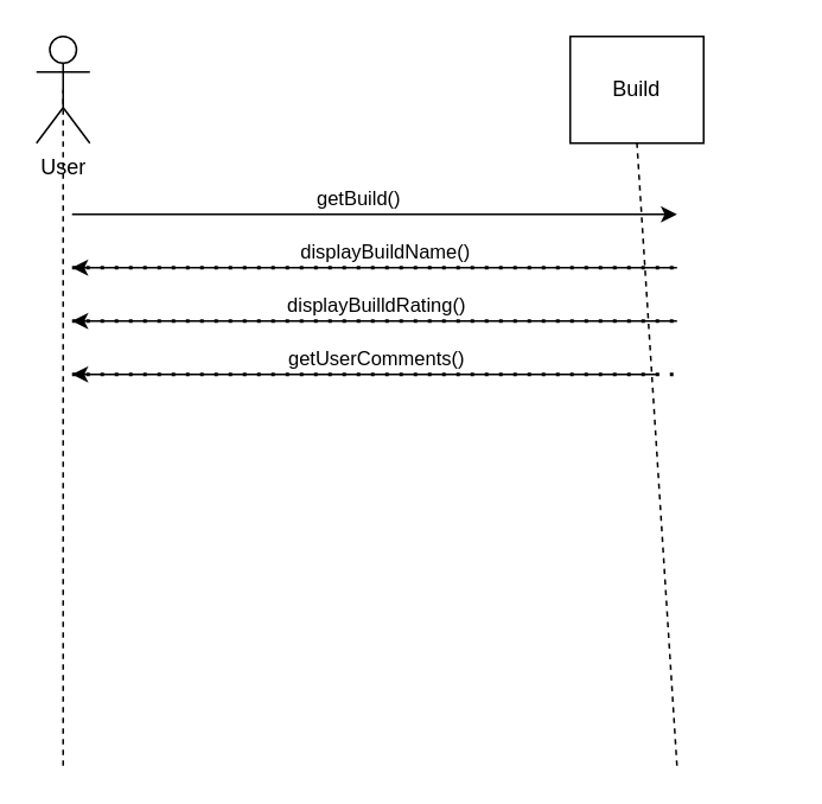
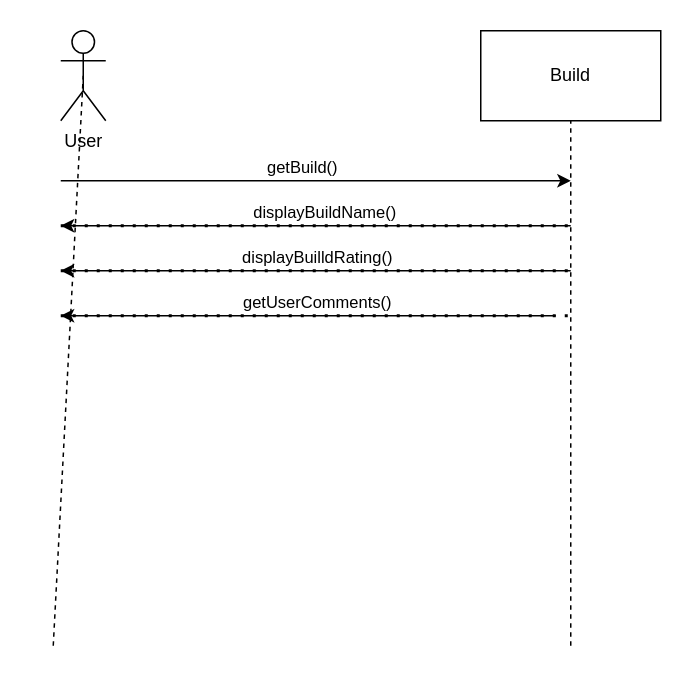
  <mxCell id="0" />
  <mxCell id="1" parent="0" />
- <mxCell id="2" value="Build" style="rounded=0;whiteSpace=wrap;html=1;" vertex="1" parent="1"><mxGeometry x="320" y="20" width="75" height="60" as="geometry" /></mxCell>
- <mxCell id="3" value="User" style="shape=umlActor;verticalLabelPosition=bottom;verticalAlign=top;html=1;outlineConnect=0;" vertex="1" parent="1"><mxGeometry x="20" y="20" width="30" height="60" as="geometry" /></mxCell>
+ <mxCell id="2" value="Build" style="rounded=0;whiteSpace=wrap;html=1;" vertex="1" parent="1"><mxGeometry x="320" y="20" width="120" height="60" as="geometry" /></mxCell>
+ <mxCell id="3" value="User" style="shape=umlActor;verticalLabelPosition=bottom;verticalAlign=top;html=1;outlineConnect=0;" vertex="1" parent="1"><mxGeometry x="40" y="20" width="30" height="60" as="geometry" /></mxCell>
  <mxCell id="4" value="" style="endArrow=none;dashed=1;html=1;rounded=0;entryX=0.5;entryY=0.5;entryDx=0;entryDy=0;entryPerimeter=0;" edge="1" parent="1" target="3"><mxGeometry width="50" height="50" relative="1" as="geometry"><mxPoint x="35" y="430" as="sourcePoint" /><mxPoint x="180" y="290" as="targetPoint" /></mxGeometry></mxCell>
  <mxCell id="5" value="" style="endArrow=none;dashed=1;html=1;rounded=0;entryX=0.5;entryY=1;entryDx=0;entryDy=0;" edge="1" parent="1" target="2"><mxGeometry width="50" height="50" relative="1" as="geometry"><mxPoint x="380" y="430" as="sourcePoint" /><mxPoint x="400" y="300" as="targetPoint" /></mxGeometry></mxCell>
  <mxCell id="6" value="" style="endArrow=classic;html=1;rounded=0;" edge="1" parent="1"><mxGeometry width="50" height="50" relative="1" as="geometry"><mxPoint x="40" y="120" as="sourcePoint" /><mxPoint x="380" y="120" as="targetPoint" /></mxGeometry></mxCell>
  <mxCell id="7" value="getBuild()" style="edgeLabel;html=1;align=center;verticalAlign=middle;resizable=0;points=[];" vertex="1" connectable="0" parent="6"><mxGeometry x="-0.176" y="3" relative="1" as="geometry"><mxPoint x="20" y="-7" as="offset" /></mxGeometry></mxCell>
  <mxCell id="8" value="" style="endArrow=none;dashed=1;html=1;dashPattern=1 3;strokeWidth=2;rounded=0;" edge="1" parent="1"><mxGeometry width="50" height="50" relative="1" as="geometry"><mxPoint x="40" y="150" as="sourcePoint" /><mxPoint x="380" y="150" as="targetPoint" /></mxGeometry></mxCell>
  <mxCell id="9" value="" style="endArrow=classic;html=1;rounded=0;" edge="1" parent="1"><mxGeometry width="50" height="50" relative="1" as="geometry"><mxPoint x="380" y="150" as="sourcePoint" /><mxPoint x="40" y="150" as="targetPoint" /></mxGeometry></mxCell>
  <mxCell id="10" value="displayBuildName()" style="edgeLabel;html=1;align=center;verticalAlign=middle;resizable=0;points=[];" vertex="1" connectable="0" parent="9"><mxGeometry x="-0.065" y="-1" relative="1" as="geometry"><mxPoint x="-6" y="-9" as="offset" /></mxGeometry></mxCell>
  <mxCell id="11" value="" style="endArrow=none;dashed=1;html=1;dashPattern=1 3;strokeWidth=2;rounded=0;" edge="1" parent="1"><mxGeometry width="50" height="50" relative="1" as="geometry"><mxPoint x="40" y="180" as="sourcePoint" /><mxPoint x="380" y="180" as="targetPoint" /></mxGeometry></mxCell>
  <mxCell id="12" value="" style="endArrow=classic;html=1;rounded=0;" edge="1" parent="1"><mxGeometry width="50" height="50" relative="1" as="geometry"><mxPoint x="380" y="180" as="sourcePoint" /><mxPoint x="40" y="180" as="targetPoint" /></mxGeometry></mxCell>
  <mxCell id="13" value="displayBuilldRating()" style="edgeLabel;html=1;align=center;verticalAlign=middle;resizable=0;points=[];" vertex="1" connectable="0" parent="12"><mxGeometry x="0.212" y="-2" relative="1" as="geometry"><mxPoint x="36" y="-8" as="offset" /></mxGeometry></mxCell>
  <mxCell id="14" value="" style="endArrow=none;dashed=1;html=1;dashPattern=1 3;strokeWidth=2;rounded=0;" edge="1" parent="1"><mxGeometry width="50" height="50" relative="1" as="geometry"><mxPoint x="40" y="210" as="sourcePoint" /><mxPoint x="380" y="210" as="targetPoint" /></mxGeometry></mxCell>
  <mxCell id="15" value="" style="endArrow=classic;html=1;rounded=0;" edge="1" parent="1"><mxGeometry width="50" height="50" relative="1" as="geometry"><mxPoint x="370" y="210" as="sourcePoint" /><mxPoint x="40" y="210" as="targetPoint" /></mxGeometry></mxCell>
  <mxCell id="16" value="getUserComments()" style="edgeLabel;html=1;align=center;verticalAlign=middle;resizable=0;points=[];" vertex="1" connectable="0" parent="15"><mxGeometry x="0.073" y="1" relative="1" as="geometry"><mxPoint x="17" y="-11" as="offset" /></mxGeometry></mxCell>
